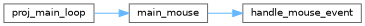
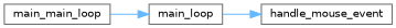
  digraph {
    rankdir=RL
    node [color=grey40 fillcolor=white fontname=Helvetica fontsize=10 shape=box style=filled]
    edge [color=steelblue1 dir=back fontname=Helvetica fontsize=10 labelfontname=Helvetica labelfontsize=10 style=solid]
    n1 [height=0.2 label=handle_mouse_event width=0.4]
-   n2 [height=0.2 label=main_mouse width=0.4]
-   n3 [height=0.2 label=proj_main_loop width=0.4]
+   n2 [height=0.2 label=main_loop width=0.4]
+   n3 [height=0.2 label=main_main_loop width=0.4]
    n1 -> n2
    n2 -> n3
  }
